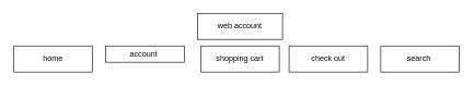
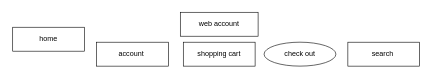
  <mxCell id="0" />
  <mxCell id="1" parent="0" />
  <mxCell id="2" value="web account" style="rounded=0;whiteSpace=wrap;html=1;" vertex="1" parent="1"><mxGeometry x="300" y="20" width="130" height="40" as="geometry" /></mxCell>
- <mxCell id="3" value="home" style="rounded=0;whiteSpace=wrap;html=1;" vertex="1" parent="1"><mxGeometry x="20" y="70" width="120" height="40" as="geometry" /></mxCell>
+ <mxCell id="3" value="home" style="rounded=0;whiteSpace=wrap;html=1;" vertex="1" parent="1"><mxGeometry x="20" y="45" width="120" height="40" as="geometry" /></mxCell>
  <mxCell id="4" value="shopping cart" style="rounded=0;whiteSpace=wrap;html=1;" vertex="1" parent="1"><mxGeometry x="305" y="70" width="120" height="40" as="geometry" /></mxCell>
- <mxCell id="5" value="check out" style="rounded=0;whiteSpace=wrap;html=1;" vertex="1" parent="1"><mxGeometry x="440" y="70" width="120" height="40" as="geometry" /></mxCell>
+ <mxCell id="5" value="check out" style="ellipse;whiteSpace=wrap;html=1;" vertex="1" parent="1"><mxGeometry x="440" y="70" width="120" height="40" as="geometry" /></mxCell>
  <mxCell id="6" value="search&amp;nbsp;&lt;br&gt;" style="rounded=0;whiteSpace=wrap;html=1;" vertex="1" parent="1"><mxGeometry x="580" y="70" width="120" height="40" as="geometry" /></mxCell>
- <mxCell id="7" value="account&amp;nbsp;" style="rounded=0;whiteSpace=wrap;html=1;" vertex="1" parent="1"><mxGeometry x="160" y="70" width="120" height="25" as="geometry" /></mxCell>
+ <mxCell id="7" value="account&amp;nbsp;" style="rounded=0;whiteSpace=wrap;html=1;" vertex="1" parent="1"><mxGeometry x="160" y="70" width="120" height="40" as="geometry" /></mxCell>
